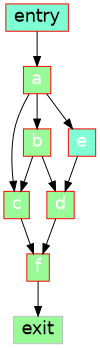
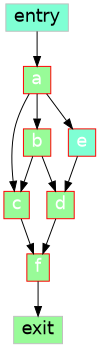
  digraph {
    fontname="DejaVu Sans"
    node [color=red fontcolor=white fontsize=18 shape=box style=filled fillcolor=palegreen fontname="DejaVu Sans"]
    edge [color=black fontcolor=black fontsize=5 fontname="DejaVu Sans"]
-   n1 [fontcolor=black height=0.2 label=entry width=0.3 fillcolor=aquamarine]
+   n1 [color=grey fontcolor=black height=0.2 label=entry width=0.3 fillcolor=aquamarine]
    n2 [height=0.2 label=a width=0.3]
    n3 [color=grey fontcolor=black height=0.2 label=exit width=0.3]
    n4 [height=0.2 label=b width=0.3]
    n5 [height=0.2 label=c width=0.3]
    n6 [height=0.2 label=e width=0.3 fillcolor=aquamarine]
    n7 [height=0.2 label=d width=0.3]
    n8 [height=0.2 label=f width=0.3]
    n1 -> n2
    n2 -> n4
    n2 -> n5
    n2 -> n6
    n4 -> n5
    n4 -> n7
    n5 -> n8
    n6 -> n7
    n7 -> n8
    n8 -> n3
  }
